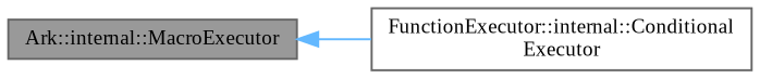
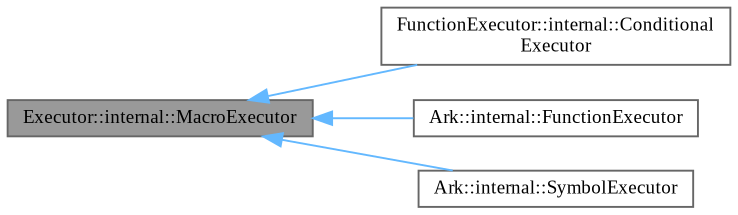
  digraph {
    fontname="Liberation Serif"
    rankdir=LR
    node [color=gray40 fillcolor=white fontname="Liberation Serif" fontsize=10 shape=box style=filled]
    edge [color=steelblue1 dir=back fontname="Liberation Serif" fontsize=10 labelfontname=Helvetica labelfontsize=10 style=solid]
-   n1 [fillcolor=grey60 fontcolor=black height=0.2 label="Ark::internal::MacroExecutor" width=0.4]
+   n1 [fillcolor=grey60 fontcolor=black height=0.2 label="Executor::internal::MacroExecutor" width=0.4]
    n2 [height=0.2 label="FunctionExecutor::internal::Conditional\lExecutor" width=0.4]
+   n3 [height=0.2 label="Ark::internal::FunctionExecutor" width=0.4]
+   n4 [height=0.2 label="Ark::internal::SymbolExecutor" width=0.4]
    n1 -> n2
+   n1 -> n3
+   n1 -> n4
  }
